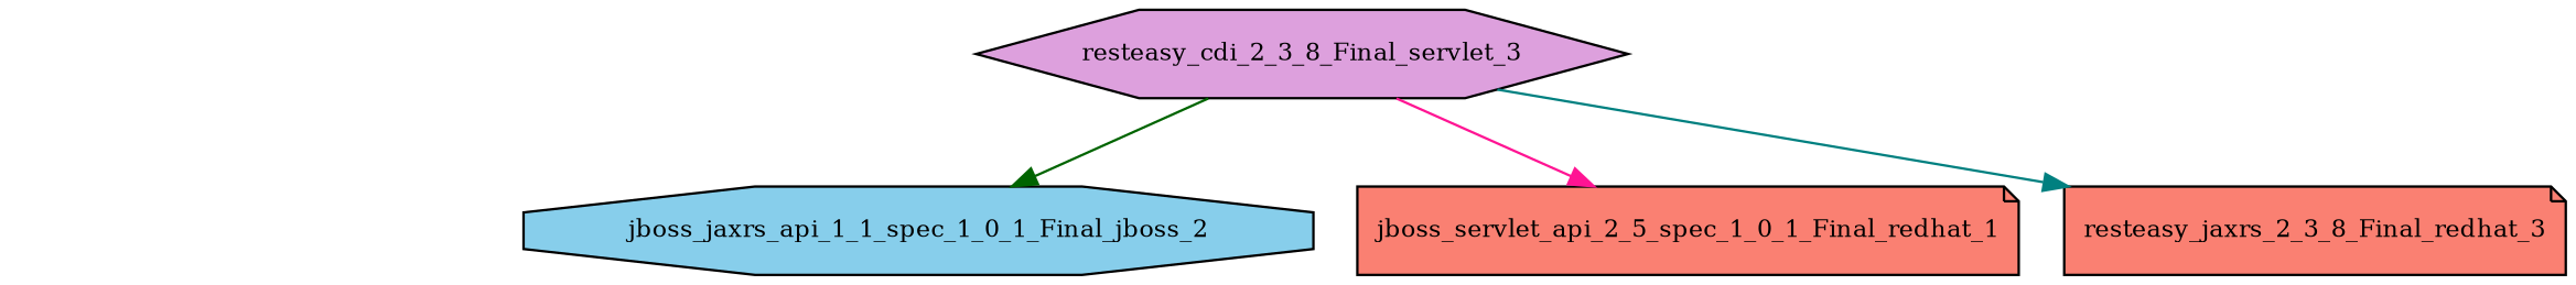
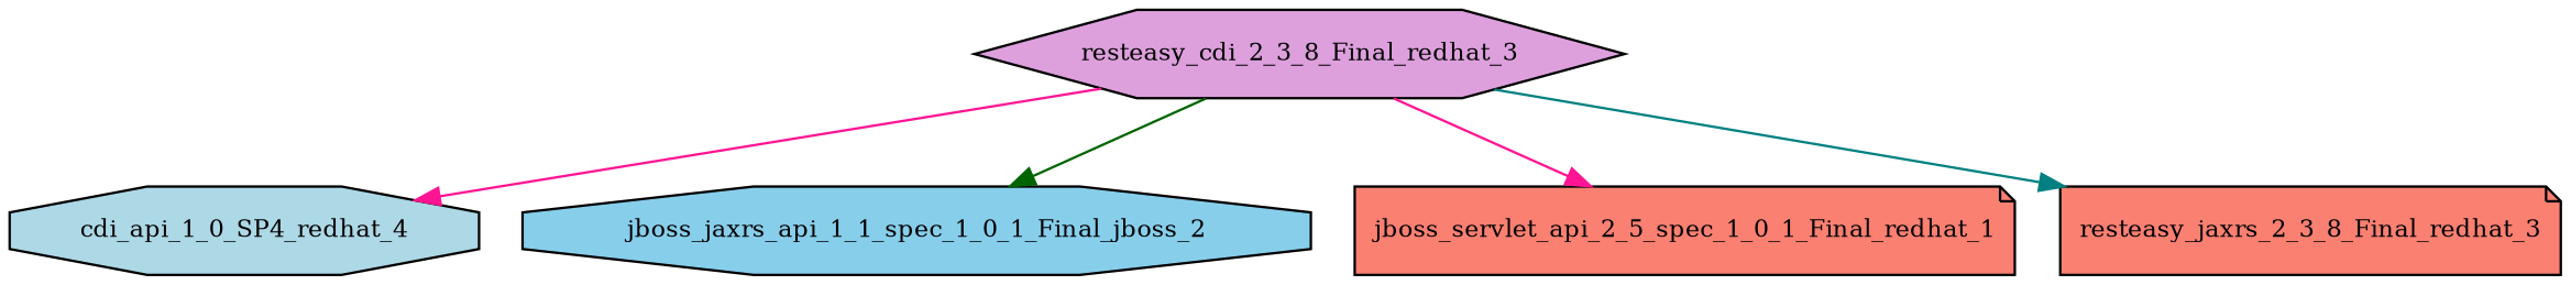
  digraph {
    node [fillcolor=salmon fontsize=10.0 shape=octagon style=filled]
    edge [color=deeppink]
-   resteasy_cdi_2_3_8_Final_redhat_3 [fillcolor=plum shape=hexagon label=resteasy_cdi_2_3_8_Final_servlet_3]
+   resteasy_cdi_2_3_8_Final_redhat_3 [fillcolor=plum shape=hexagon]
+   cdi_api_1_0_SP4_redhat_4 [fillcolor=lightblue]
    n3 [fillcolor=skyblue label=jboss_jaxrs_api_1_1_spec_1_0_1_Final_jboss_2]
    n4 [label=jboss_servlet_api_2_5_spec_1_0_1_Final_redhat_1 shape=note]
    resteasy_jaxrs_2_3_8_Final_redhat_3 [shape=note]
+   resteasy_cdi_2_3_8_Final_redhat_3 -> cdi_api_1_0_SP4_redhat_4
    resteasy_cdi_2_3_8_Final_redhat_3 -> n3 [color=darkgreen]
    resteasy_cdi_2_3_8_Final_redhat_3 -> n4
    resteasy_cdi_2_3_8_Final_redhat_3 -> resteasy_jaxrs_2_3_8_Final_redhat_3 [color=teal]
  }
